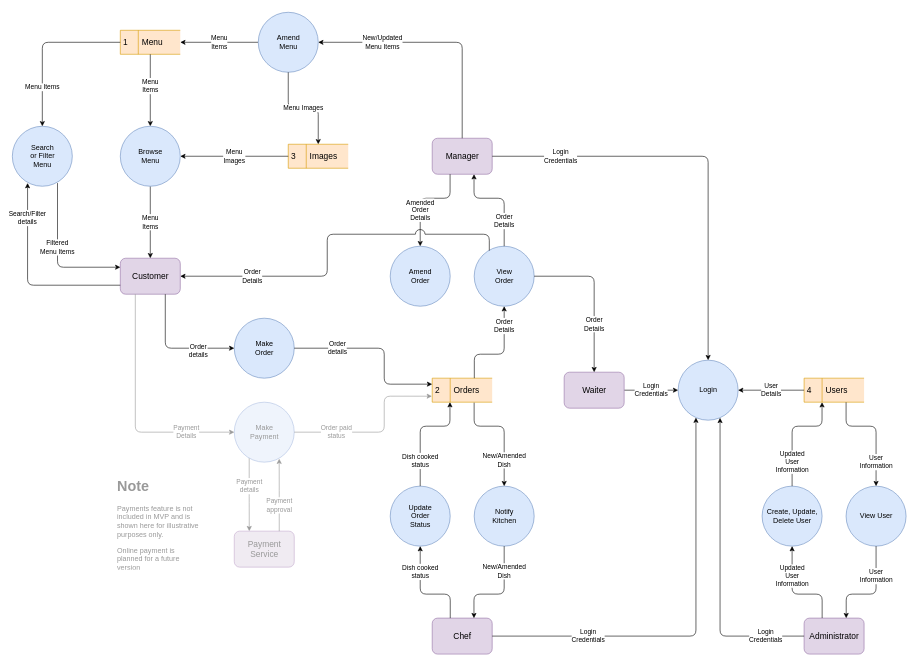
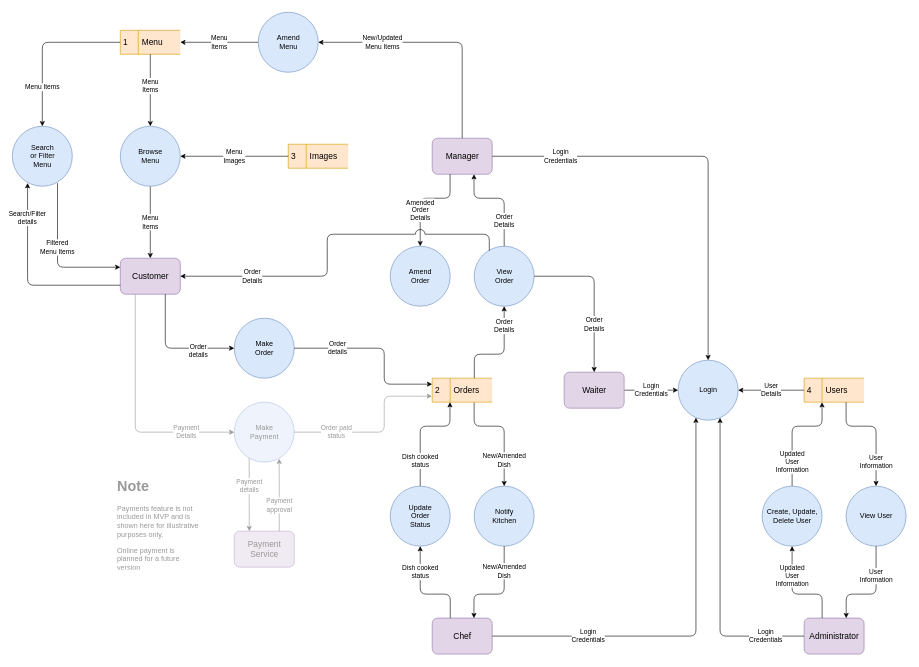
  <mxCell id="0" />
  <mxCell id="1" parent="0" />
  <mxCell id="2" value="Make&lt;br&gt;Order" style="shape=ellipse;html=1;dashed=0;whitespace=wrap;aspect=fixed;perimeter=ellipsePerimeter;fillColor=#dae8fc;strokeColor=#6c8ebf;" parent="1" vertex="1"><mxGeometry x="390" y="530" width="100" height="100" as="geometry" /></mxCell>
  <mxCell id="3" value="1&lt;span style=&quot;white-space: pre; font-size: 14px;&quot;&gt;&#09;&lt;/span&gt;Menu" style="html=1;dashed=0;whitespace=wrap;shape=mxgraph.dfd.dataStoreID;align=left;spacingLeft=3;points=[[0,0],[0.5,0],[1,0],[0,0.5],[1,0.5],[0,1],[0.5,1],[1,1]];fillColor=#ffe6cc;strokeColor=#d79b00;fontSize=14;" parent="1" vertex="1"><mxGeometry x="200" y="50" width="100" height="40" as="geometry" /></mxCell>
  <mxCell id="4" value="Customer" style="html=1;dashed=0;whitespace=wrap;rounded=1;fillColor=#e1d5e7;strokeColor=#9673a6;fontSize=14;" parent="1" vertex="1"><mxGeometry x="200" y="430" width="100" height="60" as="geometry" /></mxCell>
  <mxCell id="5" value="Order&lt;br&gt;details" style="endArrow=classic;html=1;edgeStyle=orthogonalEdgeStyle;rounded=1;exitX=0.75;exitY=1;exitDx=0;exitDy=0;entryX=0;entryY=0.5;entryDx=0;entryDy=0;" parent="1" source="4" target="2" edge="1"><mxGeometry width="50" height="50" as="geometry"><mxPoint x="470" y="495" as="sourcePoint" /><mxPoint x="610" y="495" as="targetPoint" /><mxPoint x="-3" y="50" as="offset" /></mxGeometry></mxCell>
  <mxCell id="6" value="Menu&lt;br&gt;Items" style="endArrow=classic;html=1;edgeStyle=orthogonalEdgeStyle;rounded=1;entryX=0.5;entryY=0;entryDx=0;entryDy=0;exitX=0.5;exitY=1;exitDx=0;exitDy=0;" parent="1" source="23" target="4" edge="1"><mxGeometry x="220" y="145" width="50" height="50" as="geometry"><mxPoint x="610" y="675" as="sourcePoint" /><mxPoint x="470" y="675" as="targetPoint" /></mxGeometry></mxCell>
  <mxCell id="7" value="Menu&lt;br&gt;Items" style="endArrow=classic;html=1;rounded=1;edgeStyle=orthogonalEdgeStyle;entryX=0.5;entryY=0;entryDx=0;entryDy=0;" parent="1" source="3" target="23" edge="1"><mxGeometry x="-0.111" width="50" height="50" relative="1" as="geometry"><mxPoint x="470" y="120" as="sourcePoint" /><mxPoint x="470" y="430" as="targetPoint" /><mxPoint as="offset" /></mxGeometry></mxCell>
  <mxCell id="8" value="2&lt;span style=&quot;white-space: pre; font-size: 14px;&quot;&gt;&#09;&lt;/span&gt;Orders" style="html=1;dashed=0;whitespace=wrap;shape=mxgraph.dfd.dataStoreID;align=left;spacingLeft=3;points=[[0,0],[0.5,0],[1,0],[0,0.5],[1,0.5],[0,1],[0.5,1],[1,1]];fillColor=#ffe6cc;strokeColor=#d79b00;fontSize=14;" parent="1" vertex="1"><mxGeometry x="720" y="630" width="100" height="40" as="geometry" /></mxCell>
  <mxCell id="9" value="Order&lt;br&gt;details" style="endArrow=classic;html=1;rounded=1;edgeStyle=orthogonalEdgeStyle;entryX=-0.001;entryY=0.249;entryDx=0;entryDy=0;entryPerimeter=0;exitX=1;exitY=0.5;exitDx=0;exitDy=0;" parent="1" source="2" target="8" edge="1"><mxGeometry x="-0.5" width="50" height="50" relative="1" as="geometry"><mxPoint x="530" y="580" as="sourcePoint" /><mxPoint x="700" y="660" as="targetPoint" /><Array as="points"><mxPoint x="640" y="580" /><mxPoint x="640" y="640" /></Array><mxPoint as="offset" /></mxGeometry></mxCell>
  <mxCell id="10" value="Manager" style="html=1;dashed=0;whitespace=wrap;rounded=1;fillColor=#e1d5e7;strokeColor=#9673a6;fontSize=14;" parent="1" vertex="1"><mxGeometry x="720" y="230" width="100" height="60" as="geometry" /></mxCell>
  <mxCell id="11" value="Menu&lt;br&gt;Items" style="endArrow=classic;html=1;rounded=1;edgeStyle=orthogonalEdgeStyle;exitX=0;exitY=0.5;exitDx=0;exitDy=0;entryX=1;entryY=0.5;entryDx=0;entryDy=0;" parent="1" source="12" target="3" edge="1"><mxGeometry width="50" height="50" relative="1" as="geometry"><mxPoint x="250" y="-20" as="sourcePoint" /><mxPoint x="250" y="20" as="targetPoint" /></mxGeometry></mxCell>
  <mxCell id="12" value="Amend&lt;br&gt;Menu" style="shape=ellipse;html=1;dashed=0;whitespace=wrap;aspect=fixed;perimeter=ellipsePerimeter;fillColor=#dae8fc;strokeColor=#6c8ebf;" parent="1" vertex="1"><mxGeometry x="430" y="20" width="100" height="100" as="geometry" /></mxCell>
  <mxCell id="13" value="New/Updated&lt;br&gt;Menu Items" style="endArrow=classic;html=1;rounded=1;edgeStyle=orthogonalEdgeStyle;entryX=1;entryY=0.5;entryDx=0;entryDy=0;exitX=0.5;exitY=0;exitDx=0;exitDy=0;" parent="1" source="10" target="12" edge="1"><mxGeometry x="0.467" width="50" height="50" relative="1" as="geometry"><mxPoint x="1360" y="-155" as="sourcePoint" /><mxPoint x="990" y="-155" as="targetPoint" /><mxPoint as="offset" /></mxGeometry></mxCell>
  <mxCell id="14" value="Chef" style="html=1;dashed=0;whitespace=wrap;rounded=1;fillColor=#e1d5e7;strokeColor=#9673a6;fontSize=14;" parent="1" vertex="1"><mxGeometry x="720" y="1030" width="100" height="60" as="geometry" /></mxCell>
  <mxCell id="15" value="Notify&lt;br&gt;Kitchen" style="shape=ellipse;html=1;dashed=0;whitespace=wrap;aspect=fixed;perimeter=ellipsePerimeter;fillColor=#dae8fc;strokeColor=#6c8ebf;" parent="1" vertex="1"><mxGeometry x="790" y="810" width="100" height="100" as="geometry" /></mxCell>
  <mxCell id="16" value="New/Amended&lt;br&gt;Dish" style="endArrow=classic;html=1;edgeStyle=orthogonalEdgeStyle;rounded=1;entryX=0.5;entryY=0;entryDx=0;entryDy=0;exitX=0.699;exitY=1.02;exitDx=0;exitDy=0;exitPerimeter=0;" parent="1" source="8" target="15" edge="1"><mxGeometry width="50" height="50" as="geometry"><mxPoint x="820" y="680" as="sourcePoint" /><mxPoint x="960" y="679.5" as="targetPoint" /><Array as="points"><mxPoint x="790" y="710" /><mxPoint x="840" y="710" /></Array><mxPoint x="25" y="27" as="offset" /></mxGeometry></mxCell>
  <mxCell id="17" value="Payment&lt;br&gt;details" style="endArrow=classic;html=1;edgeStyle=orthogonalEdgeStyle;rounded=1;entryX=0.25;entryY=0;entryDx=0;entryDy=0;exitX=0.249;exitY=0.93;exitDx=0;exitDy=0;exitPerimeter=0;fontColor=#999999;strokeColor=#999999;" parent="1" source="20" target="22" edge="1"><mxGeometry width="50" height="50" as="geometry"><mxPoint x="415" y="775" as="sourcePoint" /><mxPoint x="590" y="765" as="targetPoint" /><Array as="points" /><mxPoint y="-14" as="offset" /></mxGeometry></mxCell>
  <mxCell id="18" value="View&lt;br&gt;Order" style="shape=ellipse;html=1;dashed=0;whitespace=wrap;aspect=fixed;perimeter=ellipsePerimeter;fillColor=#dae8fc;strokeColor=#6c8ebf;" parent="1" vertex="1"><mxGeometry x="790" y="410" width="100" height="100" as="geometry" /></mxCell>
  <mxCell id="19" value="Order&lt;br&gt;Details" style="endArrow=classic;html=1;edgeStyle=orthogonalEdgeStyle;rounded=1;entryX=0.5;entryY=1;entryDx=0;entryDy=0;exitX=0.702;exitY=-0.001;exitDx=0;exitDy=0;exitPerimeter=0;" parent="1" source="8" target="18" edge="1"><mxGeometry width="50" height="50" as="geometry"><mxPoint x="780" y="675" as="sourcePoint" /><mxPoint x="780" y="505" as="targetPoint" /><mxPoint x="25" y="-27" as="offset" /><Array as="points"><mxPoint x="790" y="590" /><mxPoint x="840" y="590" /></Array></mxGeometry></mxCell>
  <mxCell id="20" value="Make&lt;br&gt;Payment" style="shape=ellipse;html=1;dashed=0;whitespace=wrap;aspect=fixed;perimeter=ellipsePerimeter;strokeColor=#B1C2E3;fillColor=#EFF4FC;fontColor=#999999;" parent="1" vertex="1"><mxGeometry x="390" y="670" width="100" height="100" as="geometry" /></mxCell>
  <mxCell id="21" value="Order paid&lt;br&gt;status" style="endArrow=classic;html=1;rounded=1;edgeStyle=orthogonalEdgeStyle;exitX=1;exitY=0.5;exitDx=0;exitDy=0;strokeColor=#999999;fontColor=#999999;entryX=-0.005;entryY=0.751;entryDx=0;entryDy=0;entryPerimeter=0;" parent="1" source="20" target="8" edge="1"><mxGeometry x="-0.516" width="50" height="50" relative="1" as="geometry"><mxPoint x="560" y="960" as="sourcePoint" /><mxPoint x="660" y="670" as="targetPoint" /><Array as="points"><mxPoint x="640" y="720" /><mxPoint x="640" y="660" /></Array><mxPoint as="offset" /></mxGeometry></mxCell>
  <mxCell id="22" value="Payment&lt;br style=&quot;font-size: 14px;&quot;&gt;Service" style="html=1;dashed=0;whitespace=wrap;rounded=1;fillColor=#F0EBF2;strokeColor=#C4ABCF;fontColor=#999999;fontSize=14;" parent="1" vertex="1"><mxGeometry x="390" y="885" width="100" height="60" as="geometry" /></mxCell>
  <mxCell id="23" value="Browse&lt;br&gt;Menu" style="shape=ellipse;html=1;dashed=0;whitespace=wrap;aspect=fixed;perimeter=ellipsePerimeter;fillColor=#dae8fc;strokeColor=#6c8ebf;" parent="1" vertex="1"><mxGeometry x="200" y="210" width="100" height="100" as="geometry" /></mxCell>
  <mxCell id="24" value="New/Amended&lt;br&gt;Dish" style="endArrow=classic;html=1;edgeStyle=orthogonalEdgeStyle;rounded=1;entryX=0.696;entryY=0.002;entryDx=0;entryDy=0;entryPerimeter=0;" parent="1" source="15" target="14" edge="1"><mxGeometry y="-25" width="50" height="50" as="geometry"><mxPoint x="1140" y="597" as="sourcePoint" /><mxPoint x="1380" y="503" as="targetPoint" /><mxPoint x="25" y="-18" as="offset" /><Array as="points"><mxPoint x="840" y="990" /><mxPoint x="790" y="990" /></Array></mxGeometry></mxCell>
  <mxCell id="25" value="Update&lt;br&gt;Order&lt;br&gt;Status" style="shape=ellipse;html=1;dashed=0;whitespace=wrap;aspect=fixed;perimeter=ellipsePerimeter;fillColor=#dae8fc;strokeColor=#6c8ebf;" parent="1" vertex="1"><mxGeometry x="650" y="810" width="100" height="100" as="geometry" /></mxCell>
  <mxCell id="26" value="Dish cooked&lt;br&gt;status" style="endArrow=classic;html=1;edgeStyle=orthogonalEdgeStyle;rounded=1;exitX=0.301;exitY=0;exitDx=0;exitDy=0;exitPerimeter=0;entryX=0.5;entryY=1;entryDx=0;entryDy=0;" parent="1" source="14" target="25" edge="1"><mxGeometry y="-25" width="50" height="50" as="geometry"><mxPoint x="1140" y="805" as="sourcePoint" /><mxPoint x="1120" y="775" as="targetPoint" /><mxPoint x="-25" y="-17" as="offset" /><Array as="points"><mxPoint x="750" y="990" /><mxPoint x="700" y="990" /></Array></mxGeometry></mxCell>
  <mxCell id="27" value="Dish cooked&lt;br&gt;status" style="endArrow=classic;html=1;edgeStyle=orthogonalEdgeStyle;rounded=1;entryX=0.296;entryY=1;entryDx=0;entryDy=0;entryPerimeter=0;exitX=0.5;exitY=0;exitDx=0;exitDy=0;" parent="1" source="25" target="8" edge="1"><mxGeometry width="50" height="50" as="geometry"><mxPoint x="930" y="760" as="sourcePoint" /><mxPoint x="750" y="715" as="targetPoint" /><Array as="points"><mxPoint x="700" y="710" /><mxPoint x="750" y="710" /></Array><mxPoint x="-25" y="28" as="offset" /></mxGeometry></mxCell>
  <mxCell id="28" value="Payment&lt;br&gt;Details" style="endArrow=classic;html=1;edgeStyle=orthogonalEdgeStyle;rounded=1;exitX=0.25;exitY=1;exitDx=0;exitDy=0;entryX=0;entryY=0.5;entryDx=0;entryDy=0;strokeColor=#999999;fontColor=#999999;" parent="1" source="4" target="20" edge="1"><mxGeometry width="50" height="50" as="geometry"><mxPoint x="260" y="305" as="sourcePoint" /><mxPoint x="370" y="465" as="targetPoint" /><mxPoint x="2" y="115" as="offset" /></mxGeometry></mxCell>
  <mxCell id="29" value="Payment&lt;br&gt;approval" style="endArrow=classic;html=1;rounded=1;edgeStyle=orthogonalEdgeStyle;exitX=0.75;exitY=0;exitDx=0;exitDy=0;entryX=0.749;entryY=0.943;entryDx=0;entryDy=0;entryPerimeter=0;fontColor=#999999;strokeColor=#999999;" parent="1" source="22" target="20" edge="1"><mxGeometry x="-0.255" width="50" height="50" relative="1" as="geometry"><mxPoint x="675" y="925" as="sourcePoint" /><mxPoint x="465" y="785" as="targetPoint" /><mxPoint y="2" as="offset" /></mxGeometry></mxCell>
- <mxCell id="30" value="Menu Images" style="edgeStyle=orthogonalEdgeStyle;rounded=1;orthogonalLoop=1;jettySize=auto;html=1;" parent="1" source="12" target="31" edge="1"><mxGeometry relative="1" as="geometry" /></mxCell>
  <mxCell id="31" value="3&lt;span style=&quot;white-space: pre ; font-size: 14px&quot;&gt;&#09;&lt;/span&gt;Images" style="html=1;dashed=0;whitespace=wrap;shape=mxgraph.dfd.dataStoreID;align=left;spacingLeft=3;points=[[0,0],[0.5,0],[1,0],[0,0.5],[1,0.5],[0,1],[0.5,1],[1,1]];fillColor=#ffe6cc;strokeColor=#d79b00;fontSize=14;" parent="1" vertex="1"><mxGeometry x="480" y="240" width="100" height="40" as="geometry" /></mxCell>
  <mxCell id="32" value="Menu&lt;br&gt;Images" style="endArrow=classic;html=1;rounded=1;edgeStyle=orthogonalEdgeStyle;exitX=0;exitY=0.5;exitDx=0;exitDy=0;entryX=1;entryY=0.5;entryDx=0;entryDy=0;" parent="1" source="31" target="23" edge="1"><mxGeometry width="50" height="50" relative="1" as="geometry"><mxPoint x="820" y="15.42" as="sourcePoint" /><mxPoint x="540" y="-140" as="targetPoint" /></mxGeometry></mxCell>
  <mxCell id="33" value="Amend&lt;br&gt;Order" style="shape=ellipse;html=1;dashed=0;whitespace=wrap;aspect=fixed;perimeter=ellipsePerimeter;fillColor=#dae8fc;strokeColor=#6c8ebf;" parent="1" vertex="1"><mxGeometry x="650" y="410" width="100" height="100" as="geometry" /></mxCell>
  <mxCell id="34" value="Amended&lt;br&gt;Order&lt;br&gt;Details" style="endArrow=classic;html=1;edgeStyle=orthogonalEdgeStyle;rounded=1;entryX=0.5;entryY=0;entryDx=0;entryDy=0;exitX=0.298;exitY=0.999;exitDx=0;exitDy=0;exitPerimeter=0;" parent="1" source="10" target="33" edge="1"><mxGeometry width="50" height="50" as="geometry"><mxPoint x="710" y="525" as="sourcePoint" /><mxPoint x="760" y="704.96" as="targetPoint" /><mxPoint x="-25" as="offset" /><Array as="points"><mxPoint x="750" y="330" /><mxPoint x="700" y="330" /></Array></mxGeometry></mxCell>
  <mxCell id="35" value="Order&lt;br&gt;Details" style="endArrow=classic;html=1;edgeStyle=orthogonalEdgeStyle;rounded=1;entryX=0.697;entryY=0.999;entryDx=0;entryDy=0;exitX=0.5;exitY=0;exitDx=0;exitDy=0;entryPerimeter=0;" parent="1" source="18" target="10" edge="1"><mxGeometry width="50" height="50" as="geometry"><mxPoint x="940.03" y="484.96" as="sourcePoint" /><mxPoint x="989.83" y="305" as="targetPoint" /><mxPoint x="25" y="18" as="offset" /><Array as="points"><mxPoint x="840" y="330" /><mxPoint x="790" y="330" /></Array></mxGeometry></mxCell>
  <mxCell id="36" value="Search &lt;br&gt;or Filter&lt;br&gt;Menu" style="shape=ellipse;html=1;dashed=0;whitespace=wrap;aspect=fixed;perimeter=ellipsePerimeter;fillColor=#dae8fc;strokeColor=#6c8ebf;" parent="1" vertex="1"><mxGeometry x="20" y="210" width="100" height="100" as="geometry" /></mxCell>
  <mxCell id="37" value="Search/Filter&lt;br&gt;details" style="endArrow=classic;html=1;rounded=1;edgeStyle=orthogonalEdgeStyle;exitX=0;exitY=0.75;exitDx=0;exitDy=0;entryX=0.254;entryY=0.947;entryDx=0;entryDy=0;entryPerimeter=0;" parent="1" source="4" target="36" edge="1"><mxGeometry x="0.642" width="50" height="50" relative="1" as="geometry"><mxPoint x="0" y="645" as="sourcePoint" /><mxPoint x="50" y="595" as="targetPoint" /><mxPoint as="offset" /></mxGeometry></mxCell>
  <mxCell id="38" value="Menu Items" style="endArrow=classic;html=1;rounded=1;edgeStyle=orthogonalEdgeStyle;entryX=0.5;entryY=0;entryDx=0;entryDy=0;exitX=0;exitY=0.5;exitDx=0;exitDy=0;" parent="1" source="3" target="36" edge="1"><mxGeometry x="0.518" width="50" height="50" relative="1" as="geometry"><mxPoint x="260" y="100" as="sourcePoint" /><mxPoint x="260" y="220" as="targetPoint" /><mxPoint as="offset" /></mxGeometry></mxCell>
  <mxCell id="39" value="Filtered&lt;br&gt;Menu Items" style="endArrow=classic;html=1;rounded=1;edgeStyle=orthogonalEdgeStyle;exitX=0.753;exitY=0.947;exitDx=0;exitDy=0;entryX=0;entryY=0.25;entryDx=0;entryDy=0;exitPerimeter=0;" parent="1" source="36" target="4" edge="1"><mxGeometry x="-0.125" width="50" height="50" relative="1" as="geometry"><mxPoint x="120" y="435" as="sourcePoint" /><mxPoint x="170" y="385" as="targetPoint" /><Array as="points"><mxPoint x="95" y="445" /></Array><mxPoint as="offset" /></mxGeometry></mxCell>
  <mxCell id="40" value="4&lt;span style=&quot;white-space: pre; font-size: 14px;&quot;&gt;&#09;&lt;/span&gt;Users" style="html=1;dashed=0;whitespace=wrap;shape=mxgraph.dfd.dataStoreID;align=left;spacingLeft=3;points=[[0,0],[0.5,0],[1,0],[0,0.5],[1,0.5],[0,1],[0.5,1],[1,1]];fillColor=#ffe6cc;strokeColor=#d79b00;fontSize=14;" vertex="1" parent="1"><mxGeometry x="1340" y="630" width="100" height="40" as="geometry" /></mxCell>
  <mxCell id="41" value="Login&lt;br&gt;Credentials" style="edgeStyle=orthogonalEdgeStyle;rounded=1;orthogonalLoop=1;jettySize=auto;html=1;exitX=1;exitY=0.5;exitDx=0;exitDy=0;entryX=0;entryY=0.5;entryDx=0;entryDy=0;" edge="1" parent="1" source="52" target="42"><mxGeometry relative="1" as="geometry"><mxPoint x="1150" y="585" as="sourcePoint" /><mxPoint x="1090" y="255" as="targetPoint" /><mxPoint as="offset" /></mxGeometry></mxCell>
  <mxCell id="42" value="Login" style="shape=ellipse;html=1;dashed=0;whitespace=wrap;aspect=fixed;perimeter=ellipsePerimeter;fillColor=#dae8fc;strokeColor=#6c8ebf;" vertex="1" parent="1"><mxGeometry x="1130" y="600" width="100" height="100" as="geometry" /></mxCell>
  <mxCell id="43" value="Login&lt;br&gt;Credentials" style="edgeStyle=orthogonalEdgeStyle;rounded=1;orthogonalLoop=1;jettySize=auto;html=1;entryX=0.5;entryY=0;entryDx=0;entryDy=0;exitX=1;exitY=0.5;exitDx=0;exitDy=0;" edge="1" parent="1" source="10" target="42"><mxGeometry x="-0.674" relative="1" as="geometry"><mxPoint x="920" y="345" as="sourcePoint" /><mxPoint x="920" y="175" as="targetPoint" /><mxPoint as="offset" /></mxGeometry></mxCell>
  <mxCell id="44" value="User&lt;br&gt;Details" style="edgeStyle=orthogonalEdgeStyle;rounded=1;orthogonalLoop=1;jettySize=auto;html=1;entryX=1;entryY=0.5;entryDx=0;entryDy=0;" edge="1" parent="1" source="40" target="42"><mxGeometry relative="1" as="geometry"><mxPoint x="1220" y="650" as="sourcePoint" /><mxPoint x="1110" y="649.58" as="targetPoint" /></mxGeometry></mxCell>
  <mxCell id="45" value="Administrator" style="html=1;dashed=0;whitespace=wrap;rounded=1;fillColor=#e1d5e7;strokeColor=#9673a6;fontSize=14;" vertex="1" parent="1"><mxGeometry x="1340" y="1030" width="100" height="60" as="geometry" /></mxCell>
  <mxCell id="46" value="View User" style="shape=ellipse;html=1;dashed=0;whitespace=wrap;aspect=fixed;perimeter=ellipsePerimeter;fillColor=#dae8fc;strokeColor=#6c8ebf;" vertex="1" parent="1"><mxGeometry x="1410" y="810" width="100" height="100" as="geometry" /></mxCell>
  <mxCell id="47" value="Create, Update,&lt;br&gt;Delete User" style="shape=ellipse;html=1;dashed=0;whitespace=wrap;aspect=fixed;perimeter=ellipsePerimeter;fillColor=#dae8fc;strokeColor=#6c8ebf;" vertex="1" parent="1"><mxGeometry x="1270" y="810" width="100" height="100" as="geometry" /></mxCell>
  <mxCell id="48" value="User&lt;br&gt;Information" style="endArrow=classic;html=1;edgeStyle=orthogonalEdgeStyle;rounded=1;entryX=0.5;entryY=0;entryDx=0;entryDy=0;exitX=0.7;exitY=1.003;exitDx=0;exitDy=0;exitPerimeter=0;" edge="1" parent="1" source="40" target="46"><mxGeometry x="-160" width="50" height="50" as="geometry"><mxPoint x="1390" y="650" as="sourcePoint" /><mxPoint x="1580" y="490" as="targetPoint" /><Array as="points"><mxPoint x="1410" y="710" /><mxPoint x="1460" y="710" /></Array><mxPoint x="25" y="30" as="offset" /></mxGeometry></mxCell>
  <mxCell id="49" value="User&lt;br&gt;Information" style="endArrow=classic;html=1;edgeStyle=orthogonalEdgeStyle;rounded=1;entryX=0.702;entryY=0.002;entryDx=0;entryDy=0;exitX=0.5;exitY=1;exitDx=0;exitDy=0;entryPerimeter=0;" edge="1" parent="1" source="46" target="45"><mxGeometry x="-160" width="50" height="50" as="geometry"><mxPoint x="1640" y="602.18" as="sourcePoint" /><mxPoint x="1785" y="550" as="targetPoint" /><Array as="points"><mxPoint x="1460" y="990" /><mxPoint x="1410" y="990" /><mxPoint x="1410" y="1030" /></Array><mxPoint x="25" y="-10" as="offset" /></mxGeometry></mxCell>
  <mxCell id="50" value="Updated&lt;br&gt;User&lt;br&gt;Information" style="endArrow=classic;html=1;edgeStyle=orthogonalEdgeStyle;rounded=1;entryX=0.5;entryY=1;entryDx=0;entryDy=0;exitX=0.301;exitY=-0.002;exitDx=0;exitDy=0;exitPerimeter=0;" edge="1" parent="1" source="45" target="47"><mxGeometry x="-160" width="50" height="50" as="geometry"><mxPoint x="1640" y="617.5" as="sourcePoint" /><mxPoint x="1810" y="660" as="targetPoint" /><Array as="points"><mxPoint x="1370" y="990" /><mxPoint x="1320" y="990" /></Array><mxPoint x="-25" y="-10" as="offset" /></mxGeometry></mxCell>
  <mxCell id="51" value="Updated&lt;br&gt;User&lt;br&gt;Information" style="endArrow=classic;html=1;edgeStyle=orthogonalEdgeStyle;rounded=1;exitX=0.5;exitY=0;exitDx=0;exitDy=0;entryX=0.299;entryY=1.003;entryDx=0;entryDy=0;entryPerimeter=0;" edge="1" parent="1" source="47" target="40"><mxGeometry x="-160" width="50" height="50" as="geometry"><mxPoint x="1810" y="720" as="sourcePoint" /><mxPoint x="1380" y="710" as="targetPoint" /><Array as="points"><mxPoint x="1320" y="710" /><mxPoint x="1370" y="710" /></Array><mxPoint x="-25" y="30" as="offset" /></mxGeometry></mxCell>
  <mxCell id="52" value="Waiter" style="html=1;dashed=0;whitespace=wrap;rounded=1;fillColor=#e1d5e7;strokeColor=#9673a6;fontSize=14;" vertex="1" parent="1"><mxGeometry x="940" y="620" width="100" height="60" as="geometry" /></mxCell>
  <mxCell id="53" value="Order&lt;br&gt;Details" style="endArrow=classic;html=1;edgeStyle=orthogonalEdgeStyle;rounded=1;exitX=1;exitY=0.5;exitDx=0;exitDy=0;" edge="1" source="18" parent="1" target="52"><mxGeometry width="50" height="50" as="geometry"><mxPoint x="850" y="650" as="sourcePoint" /><mxPoint x="849.8" y="475" as="targetPoint" /><mxPoint x="50" as="offset" /></mxGeometry></mxCell>
  <mxCell id="54" value="Login&lt;br&gt;Credentials" style="edgeStyle=orthogonalEdgeStyle;rounded=1;orthogonalLoop=1;jettySize=auto;html=1;exitX=1;exitY=0.5;exitDx=0;exitDy=0;entryX=0.297;entryY=0.958;entryDx=0;entryDy=0;entryPerimeter=0;" edge="1" parent="1" source="14" target="42"><mxGeometry x="-0.545" relative="1" as="geometry"><mxPoint x="1160" y="660" as="sourcePoint" /><mxPoint x="1300" y="295" as="targetPoint" /><mxPoint as="offset" /></mxGeometry></mxCell>
  <mxCell id="55" value="Login&lt;br&gt;Credentials" style="edgeStyle=orthogonalEdgeStyle;rounded=1;orthogonalLoop=1;jettySize=auto;html=1;exitX=0;exitY=0.5;exitDx=0;exitDy=0;entryX=0.699;entryY=0.961;entryDx=0;entryDy=0;entryPerimeter=0;" edge="1" parent="1" source="45" target="42"><mxGeometry x="-0.748" relative="1" as="geometry"><mxPoint x="1010" y="660" as="sourcePoint" /><mxPoint x="1160" y="279" as="targetPoint" /><mxPoint as="offset" /></mxGeometry></mxCell>
  <mxCell id="56" value="&lt;h1&gt;Note&lt;/h1&gt;&lt;p&gt;Payments feature is not included in MVP and is shown here for illustrative purposes only.&lt;/p&gt;&lt;p&gt;Online payment is planned for a future version&lt;/p&gt;" style="text;html=1;strokeColor=none;fillColor=none;spacing=5;spacingTop=-20;whiteSpace=wrap;overflow=hidden;rounded=0;fontColor=#999999;" vertex="1" parent="1"><mxGeometry x="190" y="790" width="150" height="160" as="geometry" /></mxCell>
  <mxCell id="57" value="Order&lt;br&gt;Details" style="endArrow=classic;html=1;edgeStyle=orthogonalEdgeStyle;rounded=1;entryX=1;entryY=0.5;entryDx=0;entryDy=0;exitX=0.252;exitY=0.073;exitDx=0;exitDy=0;exitPerimeter=0;jumpStyle=arc;jumpSize=16;" edge="1" parent="1" source="18" target="4"><mxGeometry width="50" height="50" as="geometry"><mxPoint x="790" y="390" as="sourcePoint" /><mxPoint x="500.034" y="510" as="targetPoint" /><mxPoint x="-138" y="21" as="offset" /><Array as="points"><mxPoint x="815" y="390" /><mxPoint x="545" y="390" /><mxPoint x="545" y="460" /></Array></mxGeometry></mxCell>
